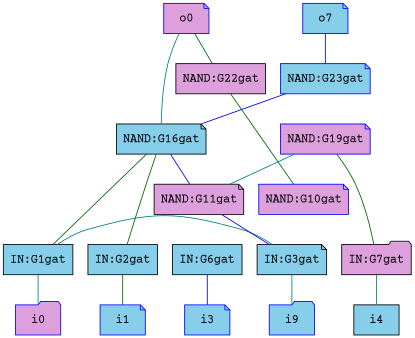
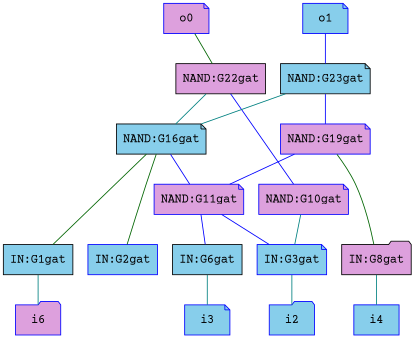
  digraph {
    fontname="Courier Prime"
    node [fillcolor=skyblue fontname="Courier Prime" shape=note style=filled]
    edge [arrowhead=none color=blue fontname="Courier Prime"]
-   i0 [color=blue fillcolor=plum shape=folder]
-   i1 [color=blue]
-   i2 [color=blue shape=folder label=i9]
+   i0 [color=blue fillcolor=plum shape=folder label=i6]
+   i2 [color=blue shape=folder]
    i3 [color=blue]
-   i4 [color=black shape=box]
+   i4 [color=blue shape=box]
    o0 [color=blue fillcolor=plum]
-   o1 [color=blue label=o7]
+   o1 [color=blue]
    n8 [label="IN:G1gat" shape=box]
-   n9 [label="IN:G2gat" shape=box]
-   n10 [label="IN:G3gat"]
+   n9 [label="IN:G2gat" shape=box color=blue]
+   n10 [label="IN:G3gat" color=blue]
    n11 [label="IN:G6gat" shape=box]
-   n12 [fillcolor=plum label="IN:G7gat" shape=folder]
+   n12 [fillcolor=plum label="IN:G8gat" shape=folder]
    n13 [fillcolor=plum label="NAND:G22gat" shape=box]
-   n14 [label="NAND:G23gat" color=blue]
+   n14 [label="NAND:G23gat"]
    n15 [color=blue fillcolor=plum label="NAND:G10gat"]
    n16 [label="NAND:G16gat"]
    n17 [color=blue fillcolor=plum label="NAND:G19gat"]
-   n18 [fillcolor=plum label="NAND:G11gat"]
+   n18 [fillcolor=plum label="NAND:G11gat" color=blue]
    subgraph sub_1 {
      rank=sink
      i0
-     i1
      i2
      i3
      i4
    }
    subgraph sub_2 {
      rank=source
      o0
      o1
    }
    subgraph sub_3 {
      rank=same
      n8
      n9
      n10
      n11
      n12
    }
    o0 -> n13 [color=darkgreen]
    o1 -> n14
    n8 -> i0 [color=teal]
-   n9 -> i1 [color=darkgreen]
    n10 -> i2 [color=teal]
-   n11 -> i3
+   n11 -> i3 [color=teal]
    n12 -> i4 [color=teal]
-   n13 -> n15 [color=darkgreen]
-   o0 -> n16 [color=teal]
-   n14 -> n16
-   n8 -> n10 [color=teal]
+   n13 -> n15
+   n13 -> n16 [color=teal]
+   n14 -> n16 [color=teal]
+   n14 -> n17
+   n15 -> n10 [color=teal]
    n16 -> n8 [color=darkgreen]
    n16 -> n9 [color=darkgreen]
    n16 -> n18
    n17 -> n12 [color=darkgreen]
-   n17 -> n18 [color=teal]
+   n17 -> n18
    n18 -> n10
+   n18 -> n11
  }
